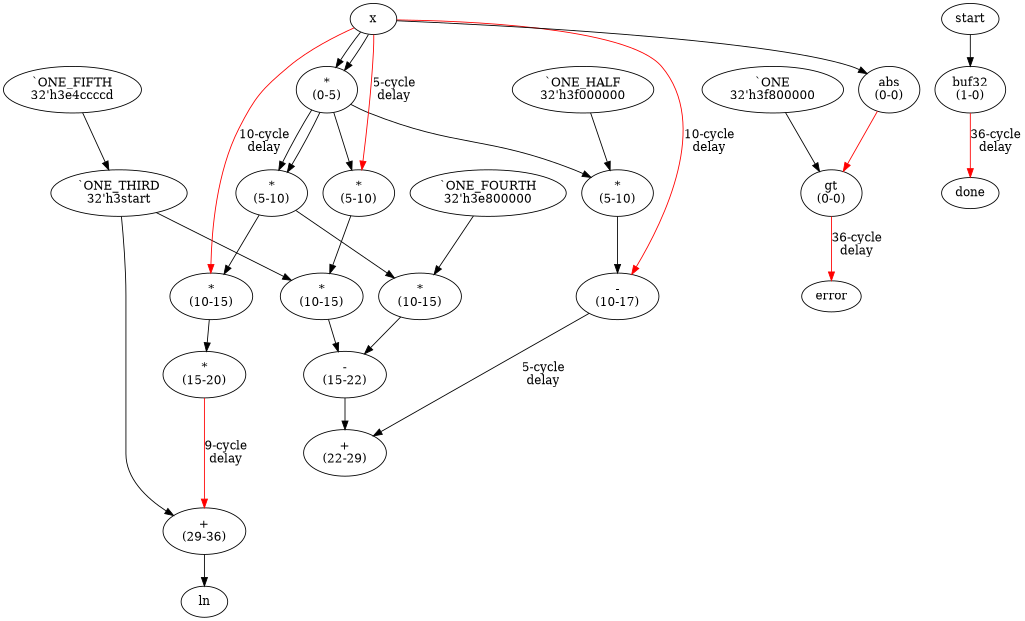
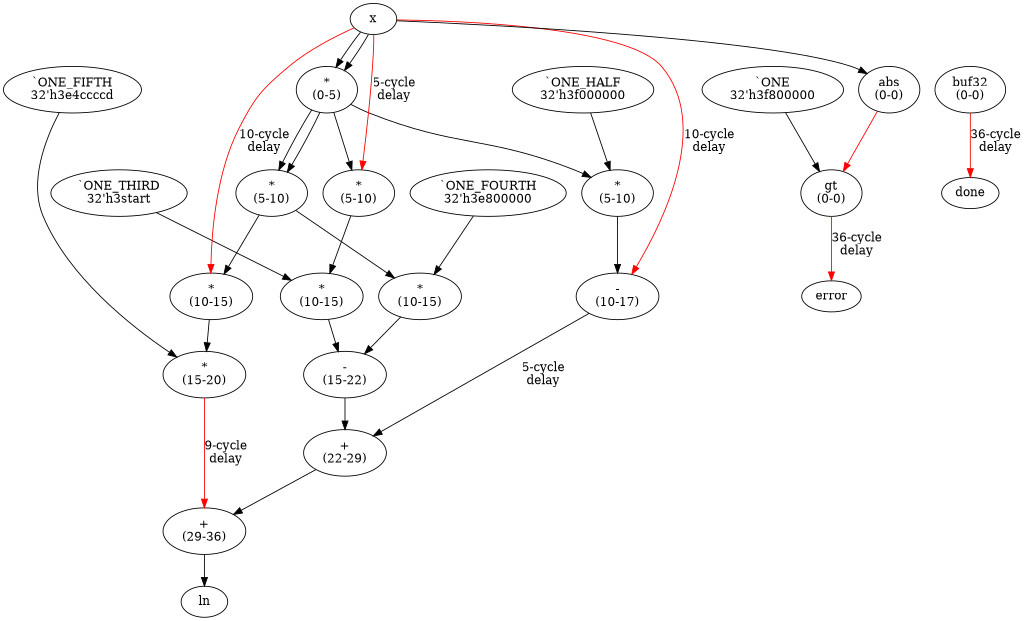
  digraph {
    n1 [label="`ONE_HALF\n32'h3f000000"]
    n2 [label="*\n(5-10)"]
    n3 [label="-\n(10-17)"]
    n4 [label="`ONE_THIRD\n32'h3start"]
    n5 [label="*\n(10-15)"]
    n6 [label="-\n(15-22)"]
    n7 [label="`ONE_FOURTH\n32'h3e800000"]
    n8 [label="*\n(10-15)"]
    n9 [label="`ONE_FIFTH\n32'h3e4ccccd"]
    n10 [label="*\n(15-20)"]
    n11 [label="+\n(29-36)"]
    n12 [label="`ONE\n32'h3f800000"]
    n13 [label="gt\n(0-0)"]
    n14 [label=error]
    n15 [label=ln]
    n16 [label=done]
-   n17 [label="buf32\n(1-0)"]
+   n17 [label="buf32\n(0-0)"]
    n18 [label="abs\n(0-0)"]
    n19 [label="*\n(0-5)"]
    n20 [label="*\n(5-10)"]
    n21 [label="*\n(5-10)"]
    n22 [label="*\n(10-15)"]
    n23 [label="+\n(22-29)"]
-   start
    x
    n1 -> n2
    n2 -> n3
    n3 -> n23 [color=black label="5-cycle\ndelay"]
    n4 -> n5
    n5 -> n6
    n6 -> n23
    n7 -> n8
    n8 -> n6
-   n9 -> n4
+   n9 -> n10
    n10 -> n11 [color=red label="9-cycle\ndelay"]
    n11 -> n15
    n12 -> n13
    n13 -> n14 [color=red label="36-cycle\ndelay"]
    n17 -> n16 [color=red label="36-cycle\ndelay"]
    n18 -> n13 [color=red]
    n19 -> n2
    n19 -> n20
    n19 -> n21
    n19 -> n21
    n20 -> n5
    n21 -> n8
    n21 -> n22
    n22 -> n10
-   n4 -> n11
-   start -> n17
+   n23 -> n11
    x -> n3 [color=red label="10-cycle\ndelay"]
    x -> n18
    x -> n19
    x -> n19
    x -> n20 [color=red label="5-cycle\ndelay"]
    x -> n22 [color=red label="10-cycle\ndelay"]
  }
